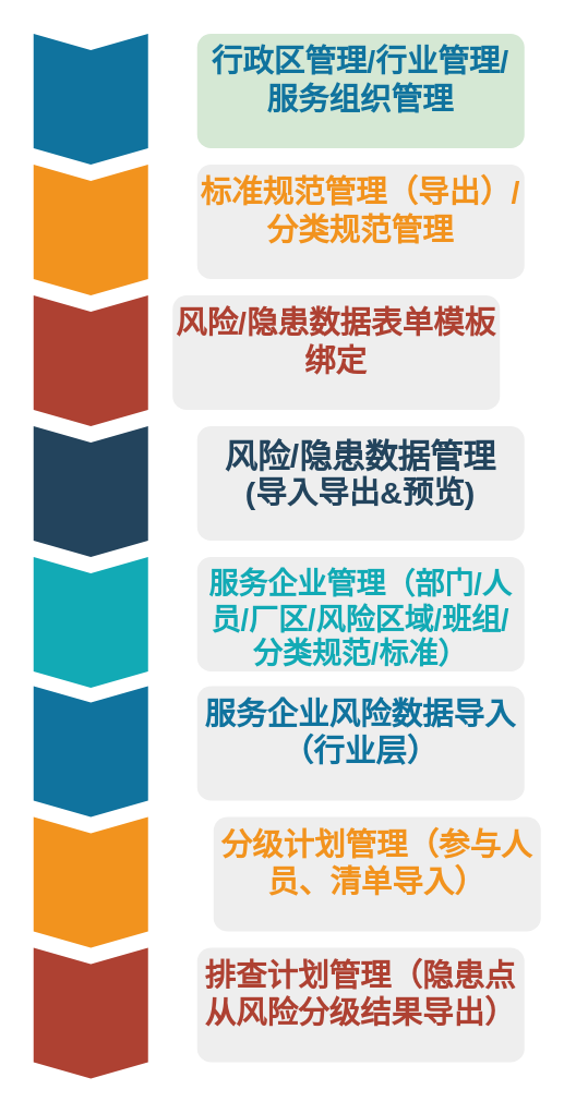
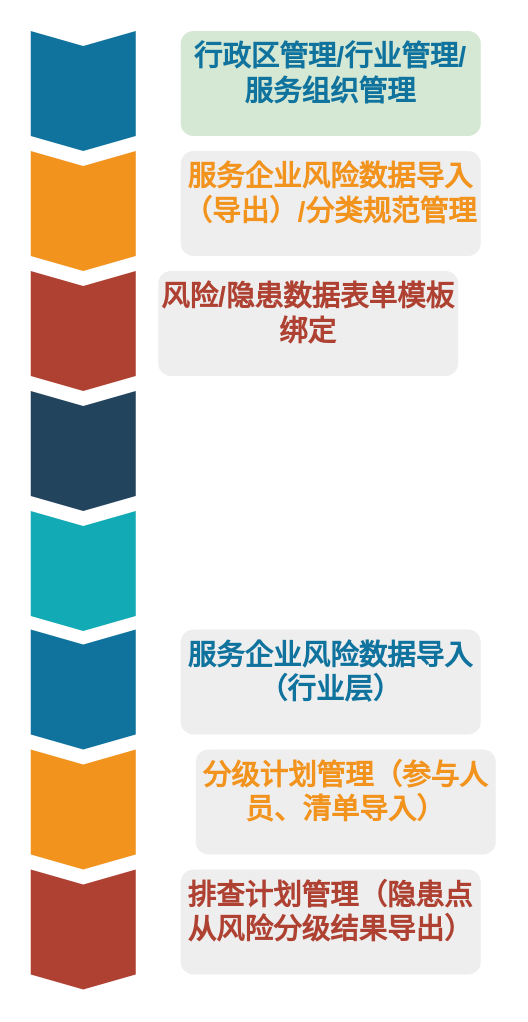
  <mxCell id="0" />
  <mxCell id="1" parent="0" />
  <mxCell id="2" value="" style="shape=step;perimeter=stepPerimeter;whiteSpace=wrap;html=1;fixedSize=1;size=10;direction=south;fillColor=#10739E;strokeColor=none;rounded=0;" vertex="1" parent="1"><mxGeometry x="20" y="20" width="70" height="80" as="geometry" /></mxCell>
  <mxCell id="3" value="" style="shape=step;perimeter=stepPerimeter;whiteSpace=wrap;html=1;fixedSize=1;size=10;direction=south;fillColor=#F2931E;strokeColor=none;rounded=0;" vertex="1" parent="1"><mxGeometry x="20" y="100" width="70" height="80" as="geometry" /></mxCell>
  <mxCell id="4" value="" style="shape=step;perimeter=stepPerimeter;whiteSpace=wrap;html=1;fixedSize=1;size=10;direction=south;fillColor=#AE4132;strokeColor=none;rounded=0;" vertex="1" parent="1"><mxGeometry x="20" y="180" width="70" height="80" as="geometry" /></mxCell>
  <mxCell id="5" value="" style="shape=step;perimeter=stepPerimeter;whiteSpace=wrap;html=1;fixedSize=1;size=10;direction=south;fillColor=#23445D;strokeColor=none;rounded=0;" vertex="1" parent="1"><mxGeometry x="20" y="260" width="70" height="80" as="geometry" /></mxCell>
  <mxCell id="6" value="" style="shape=step;perimeter=stepPerimeter;whiteSpace=wrap;html=1;fixedSize=1;size=10;direction=south;fillColor=#12AAB5;strokeColor=none;rounded=0;" vertex="1" parent="1"><mxGeometry x="20" y="340" width="70" height="80" as="geometry" /></mxCell>
  <mxCell id="7" value="&lt;div style=&quot;font-size: 19px&quot; align=&quot;center&quot;&gt;&lt;font style=&quot;font-size: 19px&quot; color=&quot;#10739E&quot;&gt;&lt;b&gt;行政区管理/行业管理/&lt;/b&gt;&lt;/font&gt;&lt;/div&gt;&lt;div style=&quot;font-size: 19px&quot; align=&quot;center&quot;&gt;&lt;font style=&quot;font-size: 19px&quot; color=&quot;#10739E&quot;&gt;&lt;b&gt;服务组织管理&lt;/b&gt;&lt;/font&gt;&lt;/div&gt;" style="rounded=1;strokeColor=none;fillColor=#d5e8d4;align=center;arcSize=12;verticalAlign=top;whiteSpace=wrap;html=1;fontSize=12;" vertex="1" parent="1"><mxGeometry x="120" y="20" width="200" height="70" as="geometry" /></mxCell>
- <mxCell id="8" value="&lt;b&gt;&lt;font style=&quot;font-size: 19px&quot; color=&quot;#F2931E&quot;&gt;标准规范管理（导出）/分类规范管理&lt;/font&gt;&lt;/b&gt;" style="rounded=1;strokeColor=none;fillColor=#EEEEEE;align=center;arcSize=12;verticalAlign=top;whiteSpace=wrap;html=1;fontSize=12;" vertex="1" parent="1"><mxGeometry x="120" y="100" width="200" height="70" as="geometry" /></mxCell>
+ <mxCell id="8" value="&lt;b&gt;&lt;font style=&quot;font-size: 19px&quot; color=&quot;#F2931E&quot;&gt;服务企业风险数据导入（导出）/分类规范管理&lt;/font&gt;&lt;/b&gt;" style="rounded=1;strokeColor=none;fillColor=#EEEEEE;align=center;arcSize=12;verticalAlign=top;whiteSpace=wrap;html=1;fontSize=12;" vertex="1" parent="1"><mxGeometry x="120" y="100" width="200" height="70" as="geometry" /></mxCell>
  <mxCell id="9" value="&lt;font color=&quot;#AE4132&quot;&gt;&lt;b&gt;&lt;font style=&quot;font-size: 19px&quot;&gt;风险/隐患数据表单模板绑定&lt;/font&gt;&lt;/b&gt;&lt;/font&gt;" style="rounded=1;strokeColor=none;fillColor=#EEEEEE;align=center;arcSize=12;verticalAlign=top;whiteSpace=wrap;html=1;fontSize=12;" vertex="1" parent="1"><mxGeometry x="105" y="180" width="200" height="70" as="geometry" /></mxCell>
- <mxCell id="10" value="&lt;div style=&quot;font-size: 20px&quot;&gt;&lt;font style=&quot;font-size: 20px&quot; color=&quot;#23445D&quot;&gt;&lt;b&gt;风险/隐患数据&lt;/b&gt;&lt;/font&gt;&lt;font color=&quot;#23445D&quot;&gt;&lt;b&gt;管理&lt;/b&gt;&lt;/font&gt;&lt;/div&gt;&lt;div&gt;&lt;font style=&quot;font-size: 19px&quot; color=&quot;#23445D&quot;&gt;&lt;b&gt;(导入导出&amp;amp;预览)&lt;/b&gt;&lt;/font&gt;&lt;/div&gt;" style="rounded=1;strokeColor=none;fillColor=#EEEEEE;align=center;arcSize=12;verticalAlign=top;whiteSpace=wrap;html=1;fontSize=12;" vertex="1" parent="1"><mxGeometry x="120" y="260" width="200" height="70" as="geometry" /></mxCell>
- <mxCell id="11" value="&lt;font color=&quot;#12AAB5&quot;&gt;&lt;b&gt;&lt;font style=&quot;font-size: 18px&quot;&gt;服务企业管理（部门/人员/厂区/风险区域/班组/分类规范/标准）&lt;/font&gt;&lt;/b&gt;&lt;/font&gt;" style="rounded=1;strokeColor=none;fillColor=#EEEEEE;align=center;arcSize=12;verticalAlign=top;whiteSpace=wrap;html=1;fontSize=12;" vertex="1" parent="1"><mxGeometry x="120" y="340" width="200" height="70" as="geometry" /></mxCell>
  <mxCell id="12" value="" style="shape=step;perimeter=stepPerimeter;whiteSpace=wrap;html=1;fixedSize=1;size=10;direction=south;fillColor=#10739E;strokeColor=none;rounded=0;" vertex="1" parent="1"><mxGeometry x="20" y="419" width="70" height="80" as="geometry" /></mxCell>
  <mxCell id="13" value="" style="shape=step;perimeter=stepPerimeter;whiteSpace=wrap;html=1;fixedSize=1;size=10;direction=south;fillColor=#F2931E;strokeColor=none;rounded=0;" vertex="1" parent="1"><mxGeometry x="20" y="499" width="70" height="80" as="geometry" /></mxCell>
  <mxCell id="14" value="" style="shape=step;perimeter=stepPerimeter;whiteSpace=wrap;html=1;fixedSize=1;size=10;direction=south;fillColor=#AE4132;strokeColor=none;rounded=0;" vertex="1" parent="1"><mxGeometry x="20" y="579" width="70" height="80" as="geometry" /></mxCell>
  <mxCell id="15" value="&lt;font style=&quot;font-size: 19px&quot; color=&quot;#10739E&quot;&gt;&lt;b&gt;服务企业风险数据导入（行业层）&lt;/b&gt;&lt;/font&gt;" style="rounded=1;strokeColor=none;fillColor=#EEEEEE;align=center;arcSize=12;verticalAlign=top;whiteSpace=wrap;html=1;fontSize=12;" vertex="1" parent="1"><mxGeometry x="120" y="419" width="200" height="70" as="geometry" /></mxCell>
  <mxCell id="16" value="&lt;font style=&quot;font-size: 19px&quot; color=&quot;#F2931E&quot;&gt;&lt;b&gt;分级计划管理（参与人员、清单导入）&lt;/b&gt;&lt;/font&gt;" style="rounded=1;strokeColor=none;fillColor=#EEEEEE;align=center;arcSize=12;verticalAlign=top;whiteSpace=wrap;html=1;fontSize=12;" vertex="1" parent="1"><mxGeometry x="130" y="499" width="200" height="70" as="geometry" /></mxCell>
  <mxCell id="17" value="&lt;font style=&quot;font-size: 19px&quot; color=&quot;#AE4132&quot;&gt;&lt;b&gt;排查计划管理（隐患点从风险分级结果导出）&lt;/b&gt;&lt;/font&gt;" style="rounded=1;strokeColor=none;fillColor=#EEEEEE;align=center;arcSize=12;verticalAlign=top;whiteSpace=wrap;html=1;fontSize=12;" vertex="1" parent="1"><mxGeometry x="120" y="579" width="200" height="70" as="geometry" /></mxCell>
